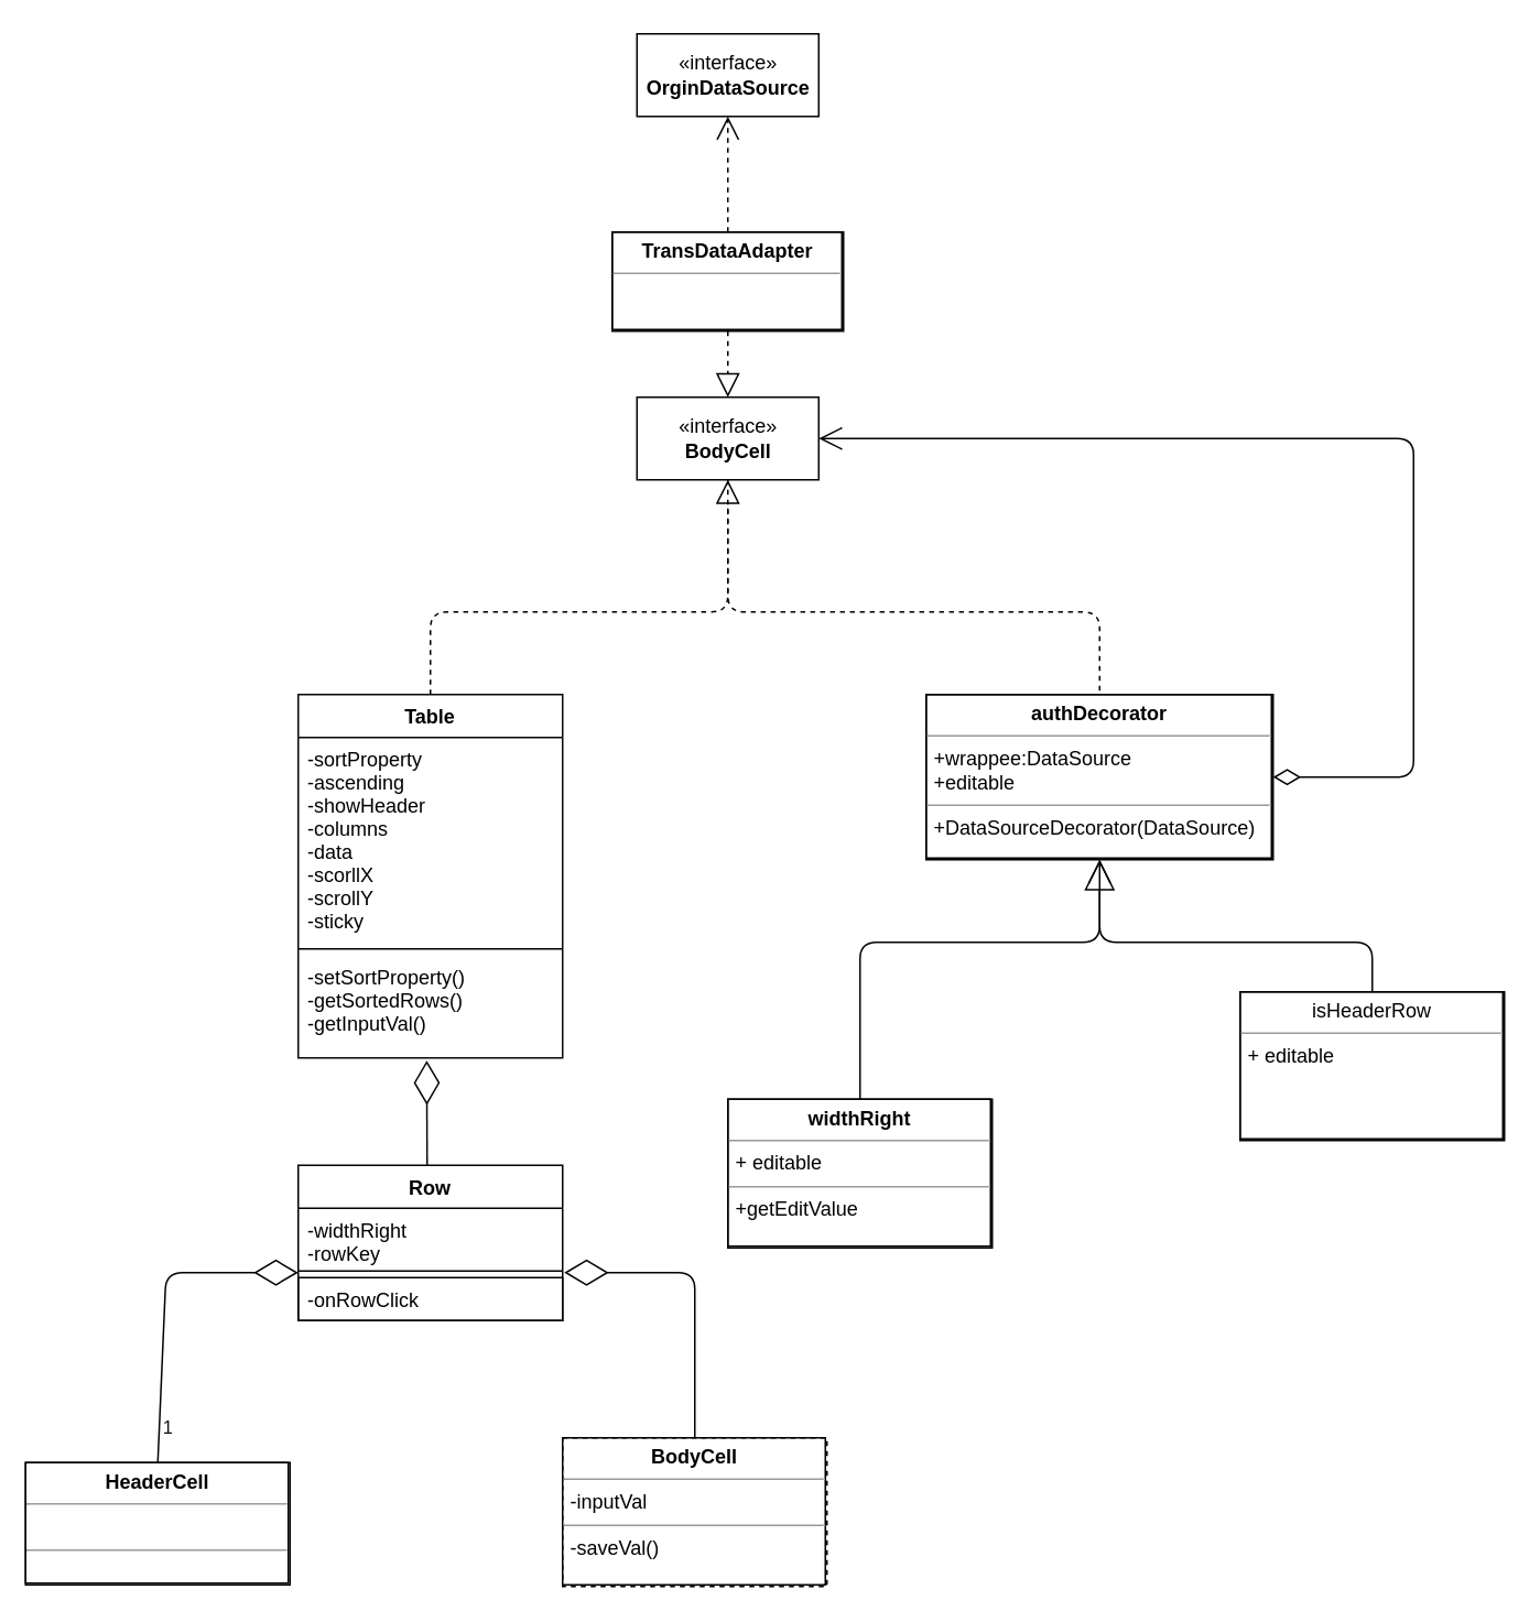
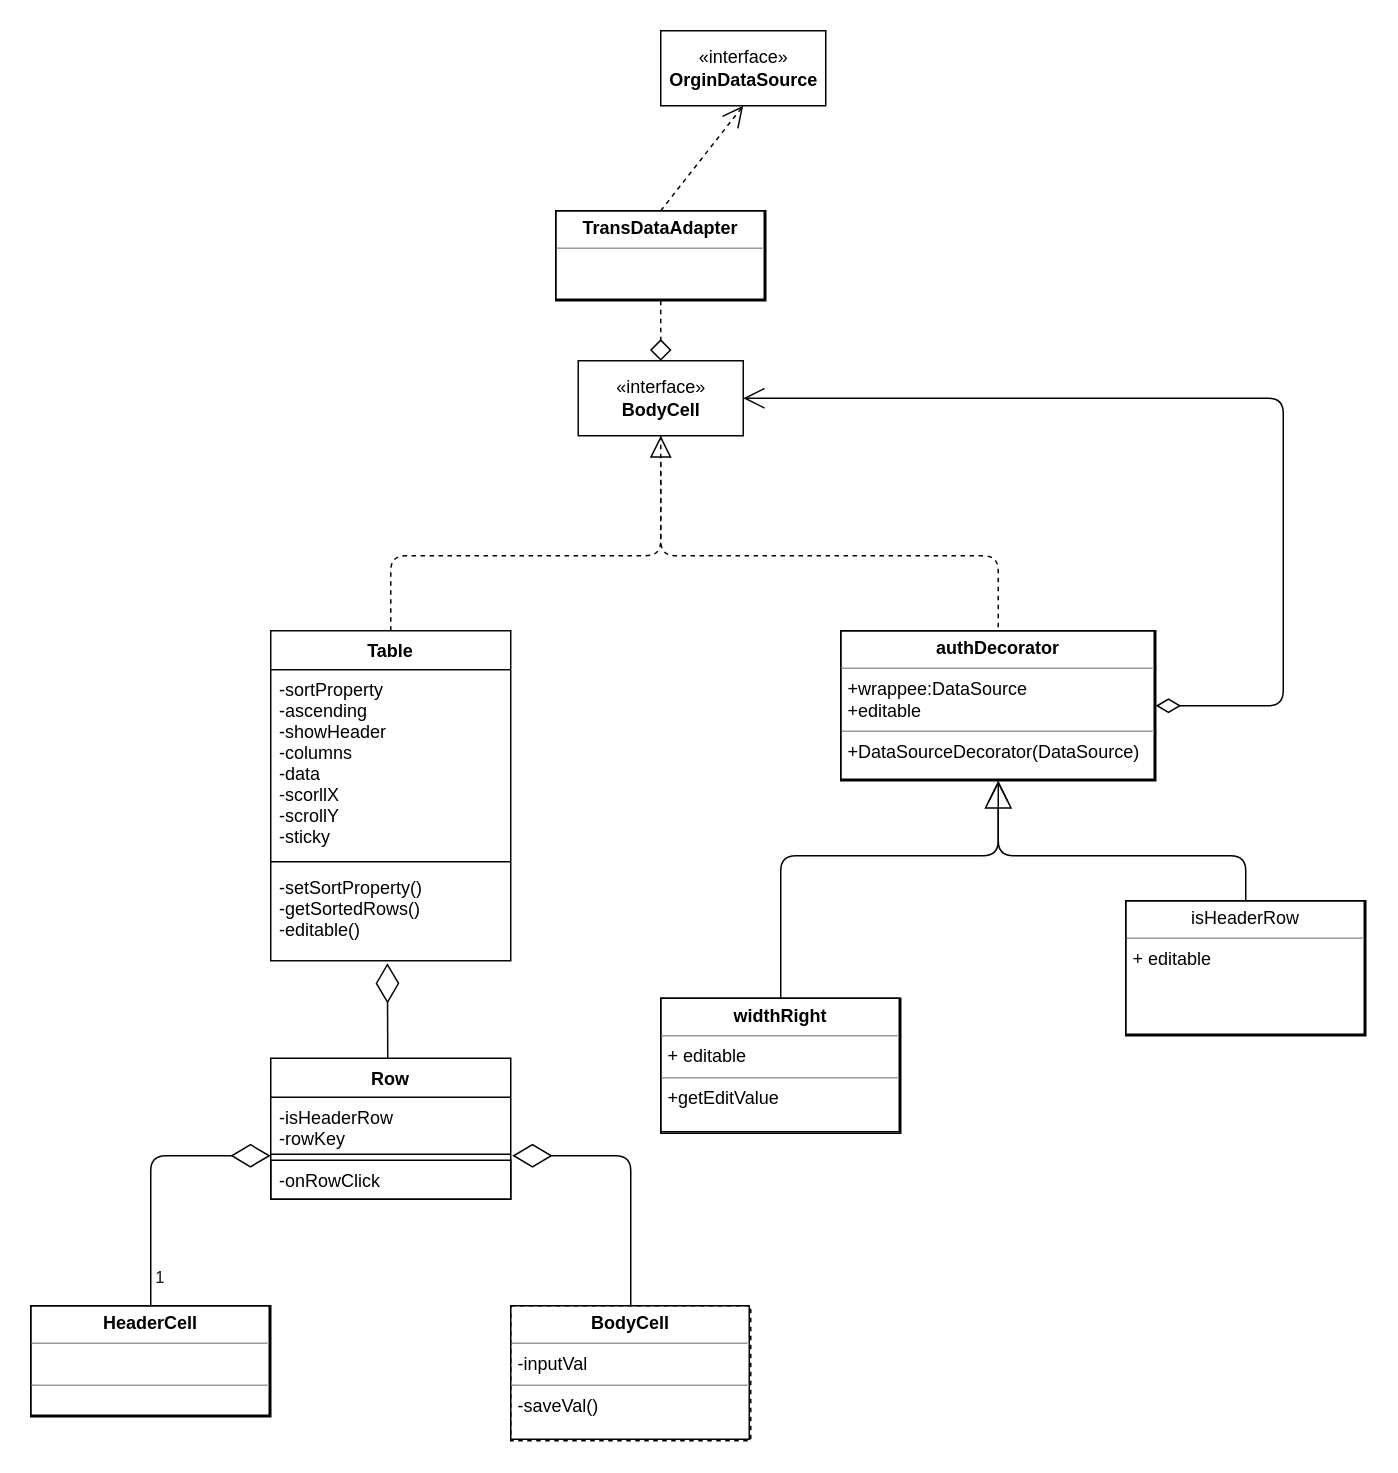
  <mxCell id="0" />
  <mxCell id="1" parent="0" />
  <mxCell id="2" value="Table" style="swimlane;fontStyle=1;align=center;verticalAlign=top;childLayout=stackLayout;horizontal=1;startSize=26;horizontalStack=0;resizeParent=1;resizeParentMax=0;resizeLast=0;collapsible=1;marginBottom=0;fontColor=#000000;labelBorderColor=none;fillColor=none;strokeColor=#080808;" parent="1" vertex="1"><mxGeometry x="180" y="420" width="160" height="220" as="geometry" /></mxCell>
  <mxCell id="3" value="-sortProperty&#10;-ascending&#10;-showHeader&#10;-columns&#10;-data&#10;-scorllX&#10;-scrollY&#10;-sticky" style="text;fillColor=none;align=left;verticalAlign=top;spacingLeft=4;spacingRight=4;overflow=hidden;rotatable=0;points=[[0,0.5],[1,0.5]];portConstraint=eastwest;fontColor=#000000;labelBorderColor=none;" parent="2" vertex="1"><mxGeometry y="26" width="160" height="124" as="geometry" /></mxCell>
  <mxCell id="4" value="" style="line;strokeWidth=1;align=left;verticalAlign=middle;spacingTop=-1;spacingLeft=3;spacingRight=3;rotatable=0;labelPosition=right;points=[];portConstraint=eastwest;fontColor=#000000;labelBorderColor=#000000;strokeColor=#000000;fillColor=none;" parent="2" vertex="1"><mxGeometry y="150" width="160" height="8" as="geometry" /></mxCell>
- <mxCell id="5" value="-setSortProperty()&#10;-getSortedRows()&#10;-getInputVal()" style="text;fillColor=none;align=left;verticalAlign=top;spacingLeft=4;spacingRight=4;overflow=hidden;rotatable=0;points=[[0,0.5],[1,0.5]];portConstraint=eastwest;fontColor=#000000;labelBorderColor=none;" parent="2" vertex="1"><mxGeometry y="158" width="160" height="62" as="geometry" /></mxCell>
+ <mxCell id="5" value="-setSortProperty()&#10;-getSortedRows()&#10;-editable()" style="text;fillColor=none;align=left;verticalAlign=top;spacingLeft=4;spacingRight=4;overflow=hidden;rotatable=0;points=[[0,0.5],[1,0.5]];portConstraint=eastwest;fontColor=#000000;labelBorderColor=none;" parent="2" vertex="1"><mxGeometry y="158" width="160" height="62" as="geometry" /></mxCell>
  <mxCell id="6" value="Row&#10;" style="swimlane;fontStyle=1;align=center;verticalAlign=top;childLayout=stackLayout;horizontal=1;startSize=26;horizontalStack=0;resizeParent=1;resizeParentMax=0;resizeLast=0;collapsible=1;marginBottom=0;fontColor=#000000;labelBorderColor=none;fillColor=none;strokeColor=#000000;" parent="1" vertex="1"><mxGeometry x="180" y="705" width="160" height="94" as="geometry" /></mxCell>
- <mxCell id="7" value="-widthRight&#10;-rowKey" style="text;strokeColor=none;fillColor=none;align=left;verticalAlign=top;spacingLeft=4;spacingRight=4;overflow=hidden;rotatable=0;points=[[0,0.5],[1,0.5]];portConstraint=eastwest;fontColor=#000000;labelBorderColor=none;" parent="6" vertex="1"><mxGeometry y="26" width="160" height="34" as="geometry" /></mxCell>
+ <mxCell id="7" value="-isHeaderRow&#10;-rowKey" style="text;strokeColor=none;fillColor=none;align=left;verticalAlign=top;spacingLeft=4;spacingRight=4;overflow=hidden;rotatable=0;points=[[0,0.5],[1,0.5]];portConstraint=eastwest;fontColor=#000000;labelBorderColor=none;" parent="6" vertex="1"><mxGeometry y="26" width="160" height="34" as="geometry" /></mxCell>
  <mxCell id="8" value="" style="line;strokeWidth=1;fillColor=none;align=left;verticalAlign=middle;spacingTop=-1;spacingLeft=3;spacingRight=3;rotatable=0;labelPosition=right;points=[];portConstraint=eastwest;fontColor=#000000;labelBorderColor=#000000;" parent="6" vertex="1"><mxGeometry y="60" width="160" height="8" as="geometry" /></mxCell>
  <mxCell id="9" value="-onRowClick" style="text;fillColor=none;align=left;verticalAlign=top;spacingLeft=4;spacingRight=4;overflow=hidden;rotatable=0;points=[[0,0.5],[1,0.5]];portConstraint=eastwest;fontColor=#000000;labelBorderColor=none;strokeColor=#000000;" parent="6" vertex="1"><mxGeometry y="68" width="160" height="26" as="geometry" /></mxCell>
  <mxCell id="10" value="&lt;p style=&quot;margin: 0px ; margin-top: 4px ; text-align: center&quot;&gt;&lt;b&gt;BodyCell&lt;/b&gt;&lt;/p&gt;&lt;hr size=&quot;1&quot;&gt;&lt;p style=&quot;margin: 0px ; margin-left: 4px&quot;&gt;-inputVal&lt;/p&gt;&lt;hr size=&quot;1&quot;&gt;&lt;p style=&quot;margin: 0px ; margin-left: 4px&quot;&gt;-saveVal()&lt;/p&gt;" style="verticalAlign=top;align=left;overflow=fill;fontSize=12;fontFamily=Helvetica;html=1;fontColor=#000000;labelBorderColor=#000000;fillColor=none;dashed=1;" parent="1" vertex="1"><mxGeometry x="340" y="870" width="160" height="90" as="geometry" /></mxCell>
- <mxCell id="11" value="&lt;p style=&quot;margin: 0px ; margin-top: 4px ; text-align: center&quot;&gt;&lt;b&gt;HeaderCell&lt;/b&gt;&lt;/p&gt;&lt;hr size=&quot;1&quot;&gt;&lt;p style=&quot;margin: 0px ; margin-left: 4px&quot;&gt;&lt;br&gt;&lt;/p&gt;&lt;hr size=&quot;1&quot;&gt;&lt;p style=&quot;margin: 0px ; margin-left: 4px&quot;&gt;&lt;br&gt;&lt;/p&gt;" style="verticalAlign=top;align=left;overflow=fill;fontSize=12;fontFamily=Helvetica;html=1;fontColor=#000000;labelBorderColor=#000000;fillColor=none;" parent="1" vertex="1"><mxGeometry x="15" y="885" width="160" height="74" as="geometry" /></mxCell>
+ <mxCell id="11" value="&lt;p style=&quot;margin: 0px ; margin-top: 4px ; text-align: center&quot;&gt;&lt;b&gt;HeaderCell&lt;/b&gt;&lt;/p&gt;&lt;hr size=&quot;1&quot;&gt;&lt;p style=&quot;margin: 0px ; margin-left: 4px&quot;&gt;&lt;br&gt;&lt;/p&gt;&lt;hr size=&quot;1&quot;&gt;&lt;p style=&quot;margin: 0px ; margin-left: 4px&quot;&gt;&lt;br&gt;&lt;/p&gt;" style="verticalAlign=top;align=left;overflow=fill;fontSize=12;fontFamily=Helvetica;html=1;fontColor=#000000;labelBorderColor=#000000;fillColor=none;" parent="1" vertex="1"><mxGeometry x="20" y="870" width="160" height="74" as="geometry" /></mxCell>
  <mxCell id="12" value="" style="endArrow=diamondThin;endFill=0;endSize=24;html=1;exitX=0.5;exitY=0;exitDx=0;exitDy=0;fontColor=#000000;labelBorderColor=#000000;strokeColor=#030303;" parent="1" source="10" edge="1"><mxGeometry width="160" relative="1" as="geometry"><mxPoint x="340" y="730" as="sourcePoint" /><mxPoint x="341" y="770" as="targetPoint" /><Array as="points"><mxPoint x="420" y="770" /></Array></mxGeometry></mxCell>
  <mxCell id="13" value="" style="endArrow=diamondThin;endFill=0;endSize=24;exitX=0.5;exitY=0;exitDx=0;exitDy=0;labelBorderColor=none;strokeColor=#030303;noLabel=1;fontColor=none;labelBackgroundColor=none;" parent="1" source="11" edge="1"><mxGeometry width="160" relative="1" as="geometry"><mxPoint x="20" y="770" as="sourcePoint" /><mxPoint x="180" y="770" as="targetPoint" /><Array as="points"><mxPoint x="100" y="770" /></Array></mxGeometry></mxCell>
  <mxCell id="14" value="1" style="edgeLabel;html=1;align=center;verticalAlign=middle;resizable=0;points=[];labelBorderColor=none;labelBackgroundColor=none;fontColor=#121212;" parent="13" vertex="1" connectable="0"><mxGeometry x="-0.778" y="-1" relative="1" as="geometry"><mxPoint x="4" as="offset" /></mxGeometry></mxCell>
  <mxCell id="15" value="" style="endArrow=diamondThin;endFill=0;endSize=24;html=1;entryX=0.486;entryY=1.026;entryDx=0;entryDy=0;entryPerimeter=0;fontColor=#000000;labelBorderColor=#000000;strokeColor=#080808;" parent="1" target="5" edge="1"><mxGeometry width="160" relative="1" as="geometry"><mxPoint x="258" y="705" as="sourcePoint" /><mxPoint x="259.41" y="650" as="targetPoint" /></mxGeometry></mxCell>
  <mxCell id="16" value="«interface»&lt;br&gt;&lt;b&gt;BodyCell&lt;/b&gt;" style="html=1;fontColor=#000000;labelBorderColor=none;fillColor=none;strokeColor=#050505;" parent="1" vertex="1"><mxGeometry x="385" y="240" width="110" height="50" as="geometry" /></mxCell>
- <mxCell id="17" value="«interface»&lt;br&gt;&lt;b&gt;OrginDataSource&lt;/b&gt;" style="html=1;fontColor=#000000;labelBorderColor=none;strokeColor=#030303;fillColor=none;" parent="1" vertex="1"><mxGeometry x="385" y="20" width="110" height="50" as="geometry" /></mxCell>
+ <mxCell id="17" value="«interface»&lt;br&gt;&lt;b&gt;OrginDataSource&lt;/b&gt;" style="html=1;fontColor=#000000;labelBorderColor=none;strokeColor=#030303;fillColor=none;" parent="1" vertex="1"><mxGeometry x="440" y="20" width="110" height="50" as="geometry" /></mxCell>
  <mxCell id="18" value="&lt;p style=&quot;margin: 0px ; margin-top: 4px ; text-align: center&quot;&gt;&lt;b&gt;TransDataAdapter&lt;/b&gt;&lt;/p&gt;&lt;hr size=&quot;1&quot;&gt;&lt;div style=&quot;height: 2px&quot;&gt;&lt;/div&gt;" style="verticalAlign=top;align=left;overflow=fill;fontSize=12;fontFamily=Helvetica;html=1;fontColor=#000000;labelBorderColor=#000000;fillColor=none;" parent="1" vertex="1"><mxGeometry x="370" y="140" width="140" height="60" as="geometry" /></mxCell>
- <mxCell id="19" value="" style="endArrow=block;dashed=1;endFill=0;endSize=12;html=1;entryX=0.5;entryY=0;entryDx=0;entryDy=0;exitX=0.5;exitY=1;exitDx=0;exitDy=0;fontColor=#000000;labelBorderColor=#000000;strokeColor=#000000;" parent="1" source="18" target="16" edge="1"><mxGeometry width="160" relative="1" as="geometry"><mxPoint x="310" y="190" as="sourcePoint" /><mxPoint x="470" y="190" as="targetPoint" /></mxGeometry></mxCell>
+ <mxCell id="19" value="" style="endArrow=diamond;dashed=1;endFill=0;endSize=12;html=1;entryX=0.5;entryY=0;entryDx=0;entryDy=0;exitX=0.5;exitY=1;exitDx=0;exitDy=0;fontColor=#000000;labelBorderColor=#000000;strokeColor=#000000;" parent="1" source="18" target="16" edge="1"><mxGeometry width="160" relative="1" as="geometry"><mxPoint x="310" y="190" as="sourcePoint" /><mxPoint x="470" y="190" as="targetPoint" /></mxGeometry></mxCell>
  <mxCell id="20" value="" style="endArrow=open;endSize=12;dashed=1;html=1;entryX=0.5;entryY=1;entryDx=0;entryDy=0;fontColor=#000000;labelBorderColor=#000000;strokeColor=#030303;" parent="1" target="17" edge="1"><mxGeometry width="160" relative="1" as="geometry"><mxPoint x="440" y="140" as="sourcePoint" /><mxPoint x="640" y="90" as="targetPoint" /></mxGeometry></mxCell>
  <mxCell id="21" value="" style="endArrow=block;dashed=1;endFill=0;endSize=12;html=1;exitX=0.5;exitY=0;exitDx=0;exitDy=0;entryX=0.5;entryY=1;entryDx=0;entryDy=0;fontColor=#000000;labelBorderColor=#000000;strokeColor=#000000;" parent="1" source="2" target="16" edge="1"><mxGeometry width="160" relative="1" as="geometry"><mxPoint x="310" y="400" as="sourcePoint" /><mxPoint x="470" y="400" as="targetPoint" /><Array as="points"><mxPoint x="260" y="370" /><mxPoint x="440" y="370" /></Array></mxGeometry></mxCell>
  <mxCell id="22" value="" style="endArrow=none;dashed=1;endFill=0;endSize=12;html=1;exitX=0.5;exitY=1;exitDx=0;exitDy=0;entryX=0.5;entryY=0;entryDx=0;entryDy=0;fontColor=#000000;labelBorderColor=#000000;strokeColor=#050505;" parent="1" source="16" target="23" edge="1"><mxGeometry width="160" relative="1" as="geometry"><mxPoint x="495" y="320" as="sourcePoint" /><mxPoint x="660" y="370" as="targetPoint" /><Array as="points"><mxPoint x="440" y="370" /><mxPoint x="665" y="370" /></Array></mxGeometry></mxCell>
  <mxCell id="23" value="&lt;p style=&quot;margin: 0px ; margin-top: 4px ; text-align: center&quot;&gt;&lt;b&gt;authDecorator&lt;/b&gt;&lt;/p&gt;&lt;hr size=&quot;1&quot;&gt;&lt;p style=&quot;margin: 0px ; margin-left: 4px&quot;&gt;+wrappee:DataSource&lt;/p&gt;&lt;p style=&quot;margin: 0px ; margin-left: 4px&quot;&gt;+editable&lt;/p&gt;&lt;hr size=&quot;1&quot;&gt;&lt;p style=&quot;margin: 0px ; margin-left: 4px&quot;&gt;+DataSourceDecorator(DataSource)&lt;/p&gt;" style="verticalAlign=top;align=left;overflow=fill;fontSize=12;fontFamily=Helvetica;html=1;fontColor=#000000;labelBorderColor=#000000;fillColor=none;" parent="1" vertex="1"><mxGeometry x="560" y="420" width="210" height="100" as="geometry" /></mxCell>
  <mxCell id="24" value="" style="endArrow=open;html=1;endSize=12;startArrow=diamondThin;startSize=14;startFill=0;edgeStyle=orthogonalEdgeStyle;align=left;verticalAlign=bottom;exitX=1;exitY=0.5;exitDx=0;exitDy=0;entryX=1;entryY=0.5;entryDx=0;entryDy=0;fontColor=#000000;labelBorderColor=#000000;strokeColor=#030303;" parent="1" source="23" target="16" edge="1"><mxGeometry x="-1" y="3" relative="1" as="geometry"><mxPoint x="520" y="460" as="sourcePoint" /><mxPoint x="680" y="460" as="targetPoint" /><Array as="points"><mxPoint x="855" y="470" /><mxPoint x="855" y="265" /></Array></mxGeometry></mxCell>
  <mxCell id="25" value="" style="endArrow=block;endSize=16;endFill=0;html=1;entryX=0.5;entryY=1;entryDx=0;entryDy=0;exitX=0.5;exitY=0;exitDx=0;exitDy=0;fontColor=#000000;labelBorderColor=#000000;strokeColor=#000000;" parent="1" source="26" target="23" edge="1"><mxGeometry width="160" relative="1" as="geometry"><mxPoint x="530" y="610" as="sourcePoint" /><mxPoint x="690" y="610" as="targetPoint" /><Array as="points"><mxPoint x="830" y="570" /><mxPoint x="665" y="570" /></Array></mxGeometry></mxCell>
  <mxCell id="26" value="&lt;p style=&quot;margin: 0px ; margin-top: 4px ; text-align: center&quot;&gt;isHeaderRow&lt;/p&gt;&lt;hr size=&quot;1&quot;&gt;&lt;p style=&quot;margin: 0px ; margin-left: 4px&quot;&gt;+ editable&lt;/p&gt;" style="verticalAlign=top;align=left;overflow=fill;fontSize=12;fontFamily=Helvetica;html=1;fontColor=#000000;labelBorderColor=#000000;strokeColor=#000000;fillColor=none;" parent="1" vertex="1"><mxGeometry x="750" y="600" width="160" height="90" as="geometry" /></mxCell>
  <mxCell id="27" value="&lt;p style=&quot;margin: 0px ; margin-top: 4px ; text-align: center&quot;&gt;&lt;b&gt;widthRight&lt;/b&gt;&lt;/p&gt;&lt;hr size=&quot;1&quot;&gt;&lt;p style=&quot;margin: 0px ; margin-left: 4px&quot;&gt;+ editable&lt;/p&gt;&lt;hr size=&quot;1&quot;&gt;&lt;p style=&quot;margin: 0px ; margin-left: 4px&quot;&gt;+getEditValue&lt;/p&gt;" style="verticalAlign=top;align=left;overflow=fill;fontSize=12;fontFamily=Helvetica;html=1;fontColor=#000000;labelBorderColor=#000000;fillColor=none;" parent="1" vertex="1"><mxGeometry x="440" y="665" width="160" height="90" as="geometry" /></mxCell>
  <mxCell id="28" value="" style="endArrow=open;endFill=1;endSize=12;html=1;exitX=0.5;exitY=0;exitDx=0;exitDy=0;entryX=0.5;entryY=1;entryDx=0;entryDy=0;fontColor=#000000;labelBorderColor=#000000;strokeColor=#050505;" parent="1" source="27" target="23" edge="1"><mxGeometry width="160" relative="1" as="geometry"><mxPoint x="530" y="520" as="sourcePoint" /><mxPoint x="660" y="520" as="targetPoint" /><Array as="points"><mxPoint x="520" y="570" /><mxPoint x="665" y="570" /></Array></mxGeometry></mxCell>
